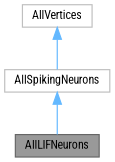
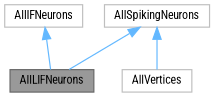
  digraph {
    fontname="Roboto Condensed"
    node [color=grey75 fillcolor=white fontname="Roboto Condensed" fontsize=10 shape=box style=filled]
    edge [color=steelblue1 dir=back fontname="Roboto Condensed" fontsize=10 labelfontname=Helvetica labelfontsize=10 style=solid]
    n1 [color=gray40 fillcolor=grey60 fontcolor=black height=0.2 label=AllLIFNeurons width=0.4]
+   n2 [height=0.2 label=AllIFNeurons width=0.4]
    n3 [height=0.2 label=AllSpikingNeurons width=0.4]
    n4 [height=0.2 label=AllVertices width=0.4]
+   n2 -> n1
    n3 -> n1
-   n4 -> n3
+   n3 -> n4
  }
